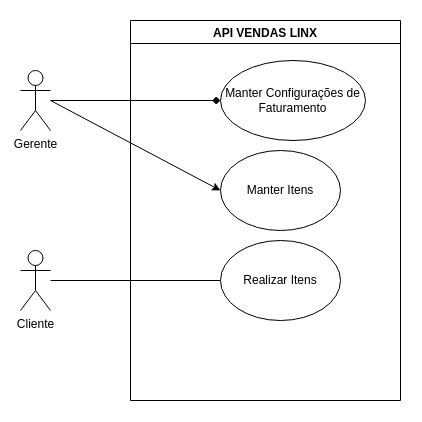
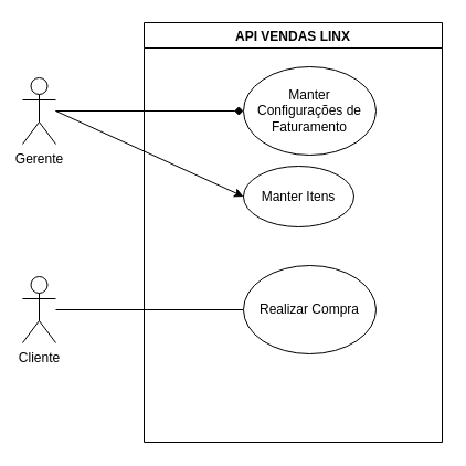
  <mxCell id="0" />
  <mxCell id="1" parent="0" />
  <mxCell id="2" style="edgeStyle=orthogonalEdgeStyle;rounded=0;orthogonalLoop=1;jettySize=auto;html=1;entryX=0;entryY=0.5;entryDx=0;entryDy=0;endArrow=diamond;" edge="1" parent="1" source="3" target="7"><mxGeometry relative="1" as="geometry" /></mxCell>
  <mxCell id="3" value="Gerente" style="shape=umlActor;verticalLabelPosition=bottom;verticalAlign=top;html=1;" vertex="1" parent="1"><mxGeometry x="20" y="70" width="30" height="60" as="geometry" /></mxCell>
  <mxCell id="4" style="edgeStyle=orthogonalEdgeStyle;rounded=0;orthogonalLoop=1;jettySize=auto;html=1;endArrow=none;" edge="1" parent="1" source="5" target="8"><mxGeometry relative="1" as="geometry" /></mxCell>
  <mxCell id="5" value="Cliente&lt;br&gt;" style="shape=umlActor;verticalLabelPosition=bottom;verticalAlign=top;html=1;" vertex="1" parent="1"><mxGeometry x="20" y="250" width="30" height="60" as="geometry" /></mxCell>
  <mxCell id="6" value="API VENDAS LINX" style="swimlane;" vertex="1" parent="1"><mxGeometry x="130" y="20" width="270" height="380" as="geometry" /></mxCell>
- <mxCell id="7" value="Manter Configurações de Faturamento" style="ellipse;whiteSpace=wrap;html=1;" vertex="1" parent="6"><mxGeometry x="90" y="40" width="145" height="80" as="geometry" /></mxCell>
- <mxCell id="8" value="Realizar Itens" style="ellipse;whiteSpace=wrap;html=1;" vertex="1" parent="6"><mxGeometry x="90" y="220" width="120" height="80" as="geometry" /></mxCell>
- <mxCell id="9" value="Manter Itens" style="ellipse;whiteSpace=wrap;html=1;" vertex="1" parent="6"><mxGeometry x="90" y="130" width="120" height="80" as="geometry" /></mxCell>
+ <mxCell id="7" value="Manter Configurações de Faturamento" style="ellipse;whiteSpace=wrap;html=1;" vertex="1" parent="6"><mxGeometry x="90" y="40" width="120" height="80" as="geometry" /></mxCell>
+ <mxCell id="8" value="Realizar Compra" style="ellipse;whiteSpace=wrap;html=1;" vertex="1" parent="6"><mxGeometry x="90" y="220" width="120" height="80" as="geometry" /></mxCell>
+ <mxCell id="9" value="Manter Itens" style="ellipse;whiteSpace=wrap;html=1;" vertex="1" parent="6"><mxGeometry x="90" y="130" width="100" height="55" as="geometry" /></mxCell>
  <mxCell id="10" value="" style="endArrow=classic;html=1;rounded=0;entryX=0;entryY=0.5;entryDx=0;entryDy=0;" edge="1" parent="6" target="9"><mxGeometry width="50" height="50" relative="1" as="geometry"><mxPoint x="-80" y="80" as="sourcePoint" /><mxPoint x="70" y="140" as="targetPoint" /></mxGeometry></mxCell>
